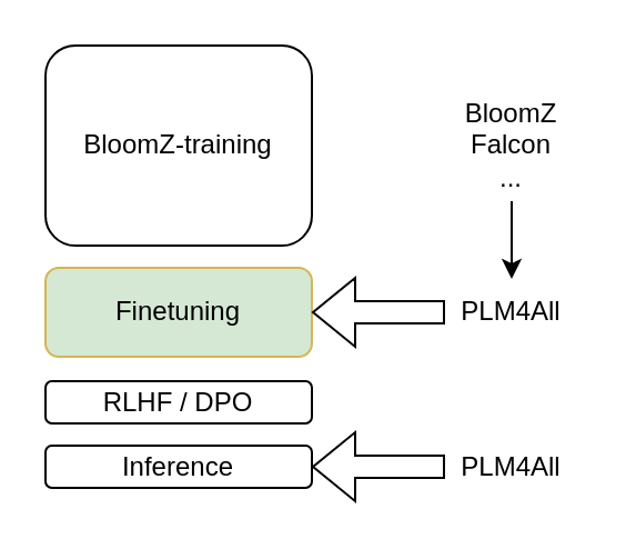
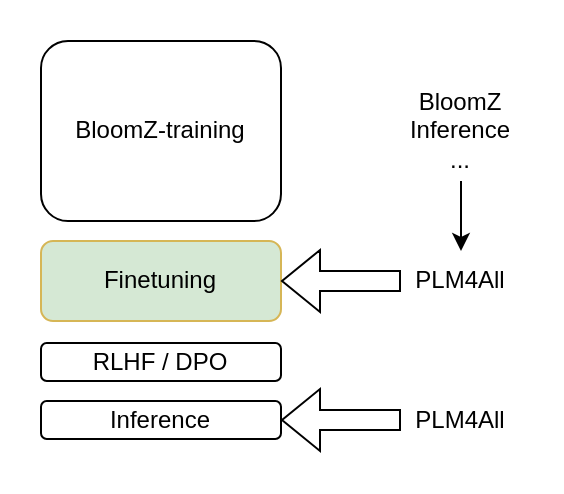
  <mxCell id="0" />
  <mxCell id="1" parent="0" />
  <mxCell id="2" value="BloomZ-training" style="rounded=1;whiteSpace=wrap;html=1;" vertex="1" parent="1"><mxGeometry x="20" y="20" width="120" height="90" as="geometry" /></mxCell>
  <mxCell id="3" value="Finetuning" style="rounded=1;whiteSpace=wrap;html=1;fillColor=#d5e8d4;strokeColor=#d6b656;" vertex="1" parent="1"><mxGeometry x="20" y="120" width="120" height="40" as="geometry" /></mxCell>
  <mxCell id="4" value="RLHF / DPO" style="rounded=1;whiteSpace=wrap;html=1;" vertex="1" parent="1"><mxGeometry x="20" y="171" width="120" height="19" as="geometry" /></mxCell>
  <mxCell id="5" value="" style="shape=flexArrow;endArrow=classic;html=1;rounded=0;" edge="1" parent="1"><mxGeometry width="50" height="50" relative="1" as="geometry"><mxPoint x="200" y="140" as="sourcePoint" /><mxPoint x="140" y="140" as="targetPoint" /></mxGeometry></mxCell>
  <mxCell id="6" value="PLM4All" style="text;html=1;strokeColor=none;fillColor=none;align=center;verticalAlign=middle;whiteSpace=wrap;rounded=0;" vertex="1" parent="1"><mxGeometry x="200" y="125" width="60" height="30" as="geometry" /></mxCell>
  <mxCell id="7" value="" style="edgeStyle=orthogonalEdgeStyle;rounded=0;orthogonalLoop=1;jettySize=auto;html=1;" edge="1" parent="1" source="8" target="6"><mxGeometry relative="1" as="geometry" /></mxCell>
- <mxCell id="8" value="BloomZ&lt;br&gt;Falcon&lt;br&gt;..." style="text;html=1;strokeColor=none;fillColor=none;align=center;verticalAlign=middle;whiteSpace=wrap;rounded=0;" vertex="1" parent="1"><mxGeometry x="200" y="40" width="60" height="50" as="geometry" /></mxCell>
+ <mxCell id="8" value="BloomZ&lt;br&gt;Inference&lt;br&gt;..." style="text;html=1;strokeColor=none;fillColor=none;align=center;verticalAlign=middle;whiteSpace=wrap;rounded=0;" vertex="1" parent="1"><mxGeometry x="200" y="40" width="60" height="50" as="geometry" /></mxCell>
  <mxCell id="9" value="Inference" style="rounded=1;whiteSpace=wrap;html=1;" vertex="1" parent="1"><mxGeometry x="20" y="200" width="120" height="19" as="geometry" /></mxCell>
  <mxCell id="10" value="" style="shape=flexArrow;endArrow=classic;html=1;rounded=0;" edge="1" parent="1"><mxGeometry width="50" height="50" relative="1" as="geometry"><mxPoint x="200" y="209.5" as="sourcePoint" /><mxPoint x="140" y="209.5" as="targetPoint" /></mxGeometry></mxCell>
  <mxCell id="11" value="PLM4All" style="text;html=1;strokeColor=none;fillColor=none;align=center;verticalAlign=middle;whiteSpace=wrap;rounded=0;" vertex="1" parent="1"><mxGeometry x="200" y="194.5" width="60" height="30" as="geometry" /></mxCell>
